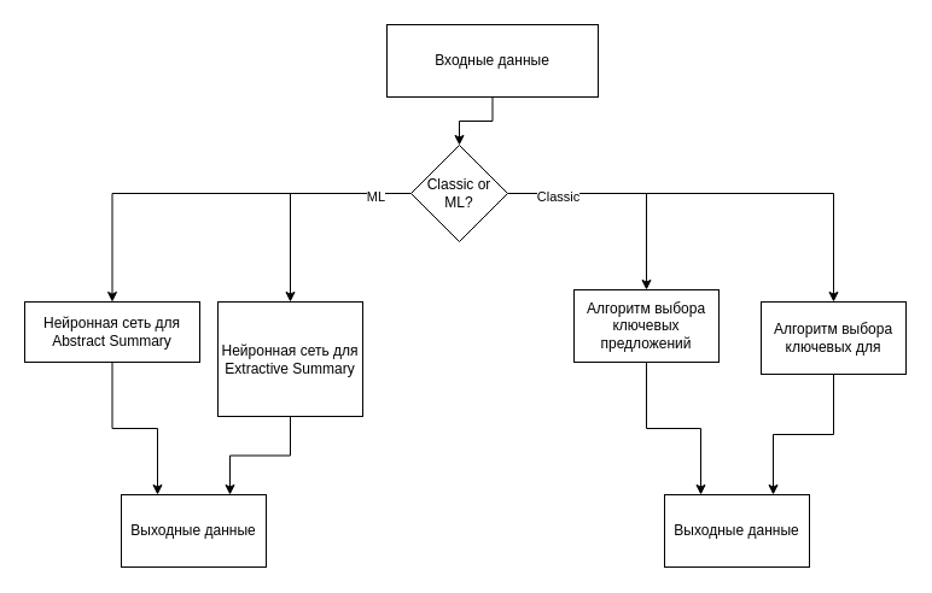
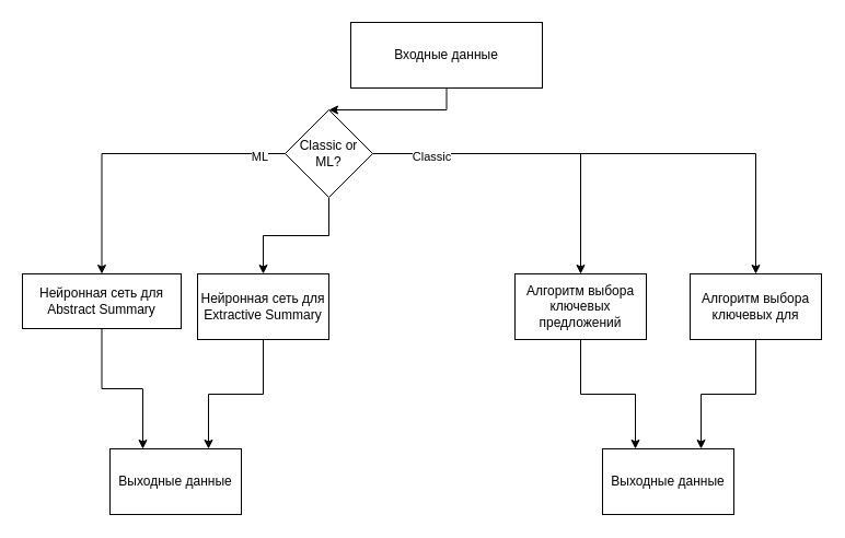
  <mxCell id="0" />
  <mxCell id="1" parent="0" />
  <mxCell id="2" value="" style="edgeStyle=orthogonalEdgeStyle;rounded=0;orthogonalLoop=1;jettySize=auto;html=1;" edge="1" parent="1" source="3" target="12"><mxGeometry relative="1" as="geometry" /></mxCell>
  <mxCell id="3" value="Входные данные" style="rounded=0;whiteSpace=wrap;html=1;" vertex="1" parent="1"><mxGeometry x="320" y="20" width="175" height="60" as="geometry" /></mxCell>
  <mxCell id="4" style="edgeStyle=orthogonalEdgeStyle;rounded=0;orthogonalLoop=1;jettySize=auto;html=1;entryX=0.25;entryY=0;entryDx=0;entryDy=0;" edge="1" parent="1" source="5" target="19"><mxGeometry relative="1" as="geometry" /></mxCell>
  <mxCell id="5" value="Нейронная сеть для Abstract Summary" style="rounded=0;whiteSpace=wrap;html=1;" vertex="1" parent="1"><mxGeometry x="20" y="250" width="145" height="50" as="geometry" /></mxCell>
  <mxCell id="6" style="edgeStyle=orthogonalEdgeStyle;rounded=0;orthogonalLoop=1;jettySize=auto;html=1;entryX=0.5;entryY=0;entryDx=0;entryDy=0;" edge="1" parent="1" source="12" target="14"><mxGeometry relative="1" as="geometry" /></mxCell>
  <mxCell id="7" style="edgeStyle=orthogonalEdgeStyle;rounded=0;orthogonalLoop=1;jettySize=auto;html=1;exitX=0;exitY=0.5;exitDx=0;exitDy=0;entryX=0.5;entryY=0;entryDx=0;entryDy=0;" edge="1" parent="1" source="12" target="5"><mxGeometry relative="1" as="geometry" /></mxCell>
  <mxCell id="8" value="ML" style="edgeLabel;html=1;align=center;verticalAlign=middle;resizable=0;points=[];" vertex="1" connectable="0" parent="7"><mxGeometry x="-0.824" y="2" relative="1" as="geometry"><mxPoint as="offset" /></mxGeometry></mxCell>
  <mxCell id="9" style="edgeStyle=orthogonalEdgeStyle;rounded=0;orthogonalLoop=1;jettySize=auto;html=1;exitX=1;exitY=0.5;exitDx=0;exitDy=0;entryX=0.5;entryY=0;entryDx=0;entryDy=0;" edge="1" parent="1" source="12" target="16"><mxGeometry relative="1" as="geometry" /></mxCell>
  <mxCell id="10" style="edgeStyle=orthogonalEdgeStyle;rounded=0;orthogonalLoop=1;jettySize=auto;html=1;exitX=1;exitY=0.5;exitDx=0;exitDy=0;entryX=0.5;entryY=0;entryDx=0;entryDy=0;" edge="1" parent="1" source="12" target="18"><mxGeometry relative="1" as="geometry" /></mxCell>
  <mxCell id="11" value="Classic" style="edgeLabel;html=1;align=center;verticalAlign=middle;resizable=0;points=[];" vertex="1" connectable="0" parent="10"><mxGeometry x="-0.771" y="-2" relative="1" as="geometry"><mxPoint as="offset" /></mxGeometry></mxCell>
- <mxCell id="12" value="Classic or ML?" style="rhombus;whiteSpace=wrap;html=1;" vertex="1" parent="1"><mxGeometry x="340" y="120" width="80" height="80" as="geometry" /></mxCell>
+ <mxCell id="12" value="Classic or ML?" style="rhombus;whiteSpace=wrap;html=1;" vertex="1" parent="1"><mxGeometry x="260" y="100" width="80" height="80" as="geometry" /></mxCell>
  <mxCell id="13" style="edgeStyle=orthogonalEdgeStyle;rounded=0;orthogonalLoop=1;jettySize=auto;html=1;entryX=0.75;entryY=0;entryDx=0;entryDy=0;" edge="1" parent="1" source="14" target="19"><mxGeometry relative="1" as="geometry" /></mxCell>
- <mxCell id="14" value="Нейронная сеть для Extractive Summary" style="rounded=0;whiteSpace=wrap;html=1;" vertex="1" parent="1"><mxGeometry x="180" y="250" width="120" height="95" as="geometry" /></mxCell>
+ <mxCell id="14" value="Нейронная сеть для Extractive Summary" style="rounded=0;whiteSpace=wrap;html=1;" vertex="1" parent="1"><mxGeometry x="180" y="250" width="120" height="60" as="geometry" /></mxCell>
  <mxCell id="15" style="edgeStyle=orthogonalEdgeStyle;rounded=0;orthogonalLoop=1;jettySize=auto;html=1;entryX=0.25;entryY=0;entryDx=0;entryDy=0;" edge="1" parent="1" source="16" target="20"><mxGeometry relative="1" as="geometry" /></mxCell>
- <mxCell id="16" value="Алгоритм выбора ключевых предложений" style="rounded=0;whiteSpace=wrap;html=1;" vertex="1" parent="1"><mxGeometry x="475" y="240" width="120" height="60" as="geometry" /></mxCell>
+ <mxCell id="16" value="Алгоритм выбора ключевых предложений" style="rounded=0;whiteSpace=wrap;html=1;" vertex="1" parent="1"><mxGeometry x="470" y="250" width="120" height="60" as="geometry" /></mxCell>
  <mxCell id="17" style="edgeStyle=orthogonalEdgeStyle;rounded=0;orthogonalLoop=1;jettySize=auto;html=1;entryX=0.75;entryY=0;entryDx=0;entryDy=0;" edge="1" parent="1" source="18" target="20"><mxGeometry relative="1" as="geometry" /></mxCell>
  <mxCell id="18" value="Алгоритм выбора ключевых для" style="rounded=0;whiteSpace=wrap;html=1;" vertex="1" parent="1"><mxGeometry x="630" y="250" width="120" height="60" as="geometry" /></mxCell>
  <mxCell id="19" value="Выходные данные" style="rounded=0;whiteSpace=wrap;html=1;" vertex="1" parent="1"><mxGeometry x="100" y="410" width="120" height="60" as="geometry" /></mxCell>
  <mxCell id="20" value="Выходные данные" style="rounded=0;whiteSpace=wrap;html=1;" vertex="1" parent="1"><mxGeometry x="550" y="410" width="120" height="60" as="geometry" /></mxCell>
